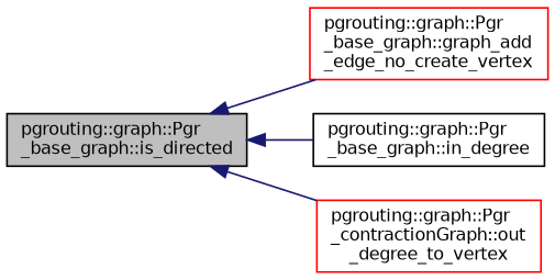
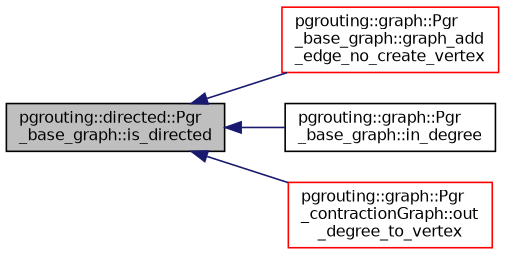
  digraph {
    rankdir=LR
    node [color=black fillcolor=white fontname=Helvetica fontsize=10 shape=record style=filled]
    edge [color=midnightblue dir=back fontname=Helvetica fontsize=10 labelfontname=Helvetica labelfontsize=10 style=solid]
-   n1 [fillcolor=grey75 fontcolor=black height=0.2 label="pgrouting::graph::Pgr\l_base_graph::is_directed" width=0.4]
+   n1 [fillcolor=grey75 fontcolor=black height=0.2 label="pgrouting::directed::Pgr\l_base_graph::is_directed" width=0.4]
    n2 [color=red height=0.2 label="pgrouting::graph::Pgr\l_base_graph::graph_add\l_edge_no_create_vertex" width=0.4]
    n3 [height=0.2 label="pgrouting::graph::Pgr\l_base_graph::in_degree" width=0.4]
    n4 [color=red height=0.2 label="pgrouting::graph::Pgr\l_contractionGraph::out\l_degree_to_vertex" width=0.4]
    n1 -> n2
    n1 -> n3
    n1 -> n4
  }
